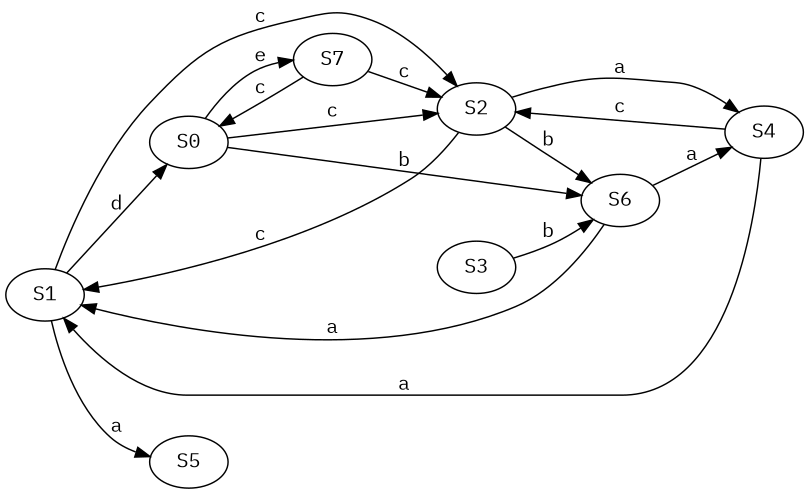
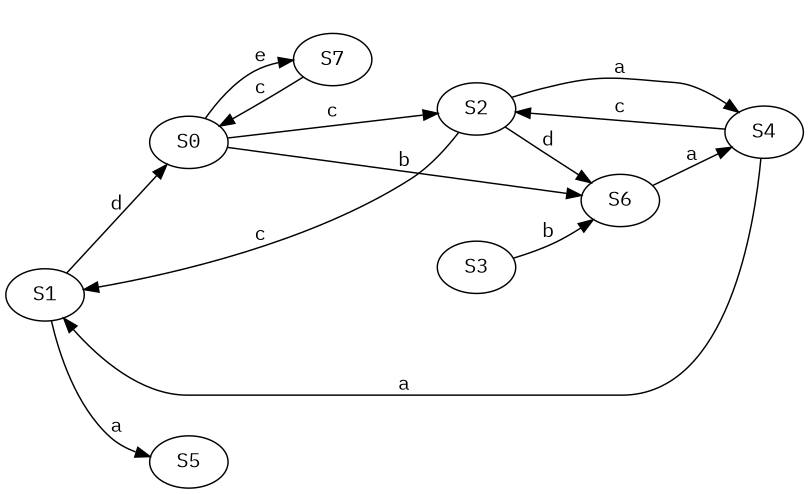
  strict digraph {
    fontname="IBM Plex Mono"
    rankdir=LR
    node [fontname="IBM Plex Mono"]
    edge [fontname="IBM Plex Mono"]
    S1
    S2
    S0
    S5
    S4
    S6
    S7
    S3
-   S1 -> S2 [label=c]
    S1 -> S0 [label=d]
    S1 -> S5 [label=a]
    S2 -> S1 [label=c]
    S2 -> S4 [label=a]
-   S2 -> S6 [label=b]
+   S2 -> S6 [label=d]
    S0 -> S2 [label=c]
    S0 -> S6 [label=b]
    S0 -> S7 [label=e]
    S4 -> S1 [label=a]
    S4 -> S2 [label=c]
-   S6 -> S1 [label=a]
    S6 -> S4 [label=a]
-   S7 -> S2 [label=c]
    S7 -> S0 [label=c]
    S3 -> S6 [label=b]
  }
